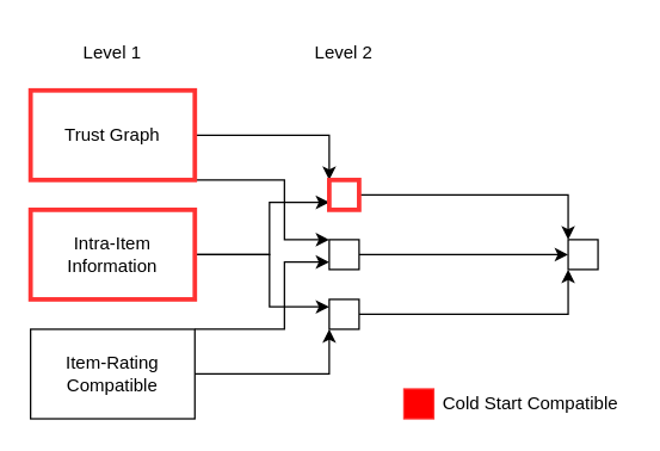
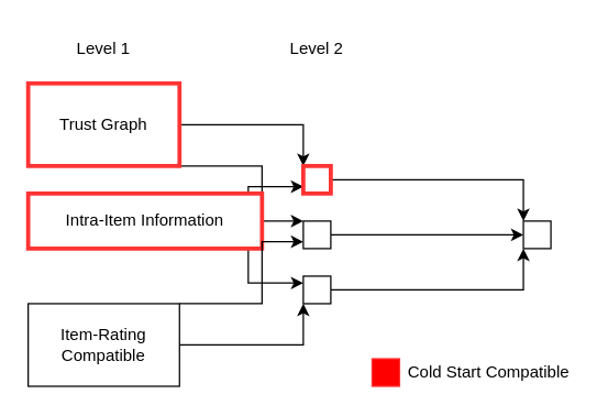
  <mxCell id="0" />
  <mxCell id="1" parent="0" />
  <mxCell id="2" style="edgeStyle=orthogonalEdgeStyle;rounded=0;orthogonalLoop=1;jettySize=auto;html=1;entryX=0;entryY=0;entryDx=0;entryDy=0;" edge="1" parent="1" source="4" target="14"><mxGeometry relative="1" as="geometry"><Array as="points"><mxPoint x="190" y="120" /><mxPoint x="190" y="160" /></Array></mxGeometry></mxCell>
  <mxCell id="3" style="edgeStyle=orthogonalEdgeStyle;rounded=0;orthogonalLoop=1;jettySize=auto;html=1;entryX=0;entryY=0;entryDx=0;entryDy=0;" edge="1" parent="1" source="4" target="12"><mxGeometry relative="1" as="geometry" /></mxCell>
  <mxCell id="4" value="Trust Graph" style="rounded=0;whiteSpace=wrap;html=1;strokeColor=#FF3333;strokeWidth=3;" vertex="1" parent="1"><mxGeometry x="20" y="60" width="110" height="60" as="geometry" /></mxCell>
  <mxCell id="5" style="edgeStyle=orthogonalEdgeStyle;rounded=0;orthogonalLoop=1;jettySize=auto;html=1;entryX=0;entryY=0.25;entryDx=0;entryDy=0;" edge="1" parent="1" source="7" target="16"><mxGeometry relative="1" as="geometry"><Array as="points"><mxPoint x="180" y="205" /></Array></mxGeometry></mxCell>
  <mxCell id="6" style="edgeStyle=orthogonalEdgeStyle;rounded=0;orthogonalLoop=1;jettySize=auto;html=1;entryX=0;entryY=0.75;entryDx=0;entryDy=0;" edge="1" parent="1" source="7" target="12"><mxGeometry relative="1" as="geometry"><Array as="points"><mxPoint x="180" y="135" /></Array></mxGeometry></mxCell>
- <mxCell id="7" value="Intra-Item Information" style="rounded=0;whiteSpace=wrap;html=1;strokeColor=#FF3333;strokeWidth=3;" vertex="1" parent="1"><mxGeometry x="20" y="140" width="110" height="60" as="geometry" /></mxCell>
+ <mxCell id="7" value="Intra-Item Information" style="rounded=0;whiteSpace=wrap;html=1;strokeColor=#FF3333;strokeWidth=3;" vertex="1" parent="1"><mxGeometry x="20" y="140" width="170" height="40" as="geometry" /></mxCell>
  <mxCell id="8" style="edgeStyle=orthogonalEdgeStyle;rounded=0;orthogonalLoop=1;jettySize=auto;html=1;entryX=0;entryY=1;entryDx=0;entryDy=0;" edge="1" parent="1" source="10" target="16"><mxGeometry relative="1" as="geometry"><Array as="points"><mxPoint x="220" y="250" /></Array></mxGeometry></mxCell>
  <mxCell id="9" style="edgeStyle=orthogonalEdgeStyle;rounded=0;orthogonalLoop=1;jettySize=auto;html=1;entryX=0;entryY=0.75;entryDx=0;entryDy=0;" edge="1" parent="1" source="10" target="14"><mxGeometry relative="1" as="geometry"><Array as="points"><mxPoint x="190" y="220" /><mxPoint x="190" y="175" /></Array></mxGeometry></mxCell>
  <mxCell id="10" value="Item-Rating Compatible" style="rounded=0;whiteSpace=wrap;html=1;" vertex="1" parent="1"><mxGeometry x="20" y="220" width="110" height="60" as="geometry" /></mxCell>
  <mxCell id="11" style="edgeStyle=orthogonalEdgeStyle;rounded=0;orthogonalLoop=1;jettySize=auto;html=1;entryX=0;entryY=0;entryDx=0;entryDy=0;" edge="1" parent="1" source="12" target="17"><mxGeometry relative="1" as="geometry" /></mxCell>
  <mxCell id="12" value="" style="rounded=0;whiteSpace=wrap;html=1;strokeColor=#FF3333;strokeWidth=3;" vertex="1" parent="1"><mxGeometry x="220" y="120" width="20" height="20" as="geometry" /></mxCell>
  <mxCell id="13" style="edgeStyle=orthogonalEdgeStyle;rounded=0;orthogonalLoop=1;jettySize=auto;html=1;entryX=0;entryY=0.5;entryDx=0;entryDy=0;" edge="1" parent="1" source="14" target="17"><mxGeometry relative="1" as="geometry" /></mxCell>
  <mxCell id="14" value="" style="rounded=0;whiteSpace=wrap;html=1;" vertex="1" parent="1"><mxGeometry x="220" y="160" width="20" height="20" as="geometry" /></mxCell>
  <mxCell id="15" style="edgeStyle=orthogonalEdgeStyle;rounded=0;orthogonalLoop=1;jettySize=auto;html=1;entryX=0;entryY=1;entryDx=0;entryDy=0;" edge="1" parent="1" source="16" target="17"><mxGeometry relative="1" as="geometry" /></mxCell>
  <mxCell id="16" value="" style="rounded=0;whiteSpace=wrap;html=1;" vertex="1" parent="1"><mxGeometry x="220" y="200" width="20" height="20" as="geometry" /></mxCell>
  <mxCell id="17" value="" style="rounded=0;whiteSpace=wrap;html=1;" vertex="1" parent="1"><mxGeometry x="380" y="160" width="20" height="20" as="geometry" /></mxCell>
  <mxCell id="18" value="Level 1" style="text;html=1;strokeColor=none;fillColor=none;align=center;verticalAlign=middle;whiteSpace=wrap;rounded=0;" vertex="1" parent="1"><mxGeometry x="45" y="20" width="60" height="30" as="geometry" /></mxCell>
  <mxCell id="19" value="Level 2" style="text;html=1;strokeColor=none;fillColor=none;align=center;verticalAlign=middle;whiteSpace=wrap;rounded=0;" vertex="1" parent="1"><mxGeometry x="200" y="20" width="60" height="30" as="geometry" /></mxCell>
  <mxCell id="20" value="" style="whiteSpace=wrap;html=1;aspect=fixed;strokeColor=#FF3333;fillColor=#FF0000;" vertex="1" parent="1"><mxGeometry x="270" y="260" width="20" height="20" as="geometry" /></mxCell>
  <mxCell id="21" value="Cold Start Compatible" style="text;html=1;strokeColor=none;fillColor=none;align=center;verticalAlign=middle;whiteSpace=wrap;rounded=0;" vertex="1" parent="1"><mxGeometry x="290" y="260" width="130" height="20" as="geometry" /></mxCell>
